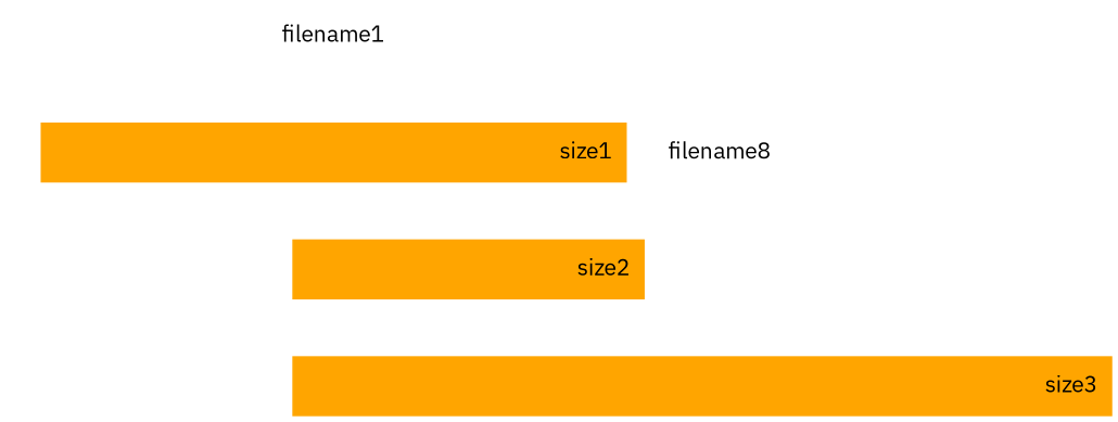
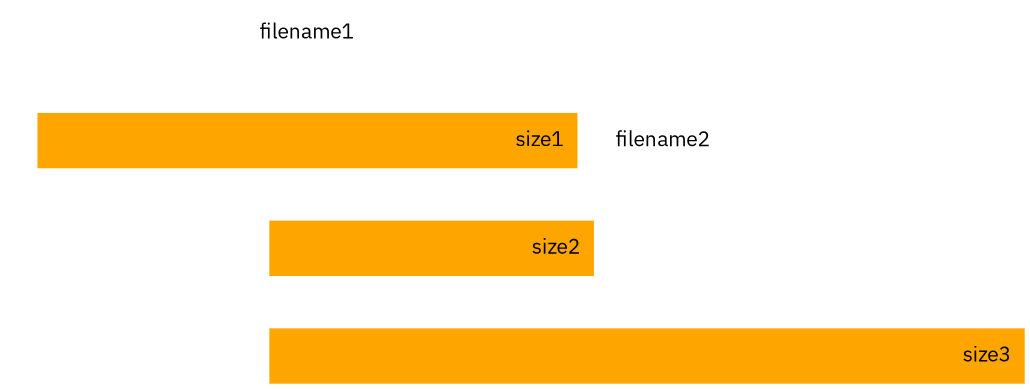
  digraph {
    fontname="IBM Plex Sans"
    rank=same
    node [fontname="IBM Plex Sans" shape=box color=orange style=filled]
    edge [fontname="IBM Plex Sans" style=invis]
    n1 [label=filename1 shape=plaintext color="" style=""]
    n2 [label="size1\r" width=5]
    n3 [label="size2\r" width=3]
-   n4 [label=filename8 shape=plaintext color="" style=""]
+   n4 [label=filename2 shape=plaintext color="" style=""]
    n5 [label="size3\r" width=7]
    n1 -> n2
    n2 -> n3 [headport=w tailport=w]
    n3 -> n5 [headport=w tailport=w]
    n4 -> n3
  }
